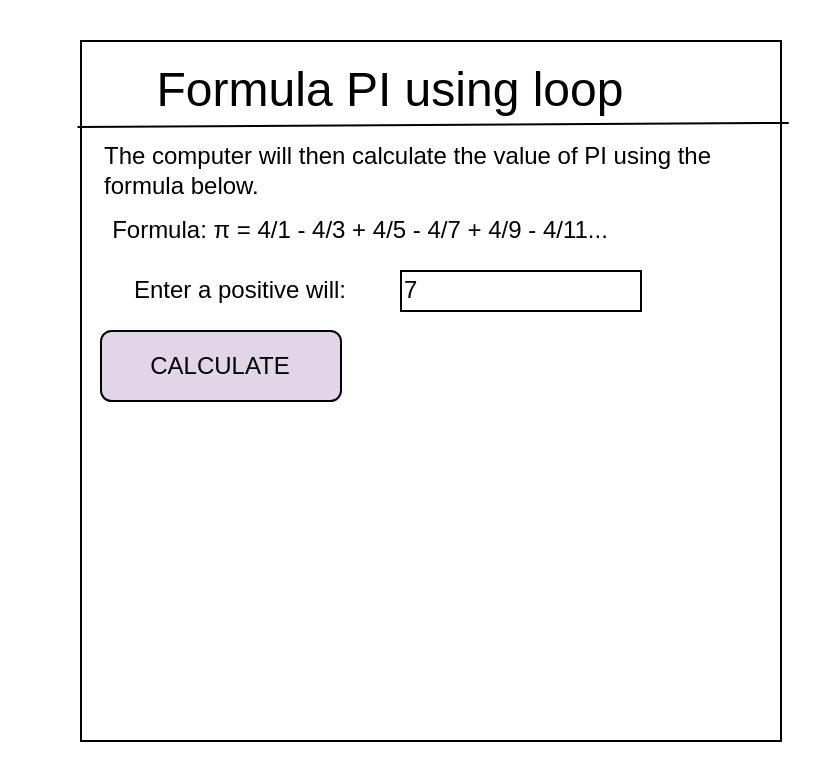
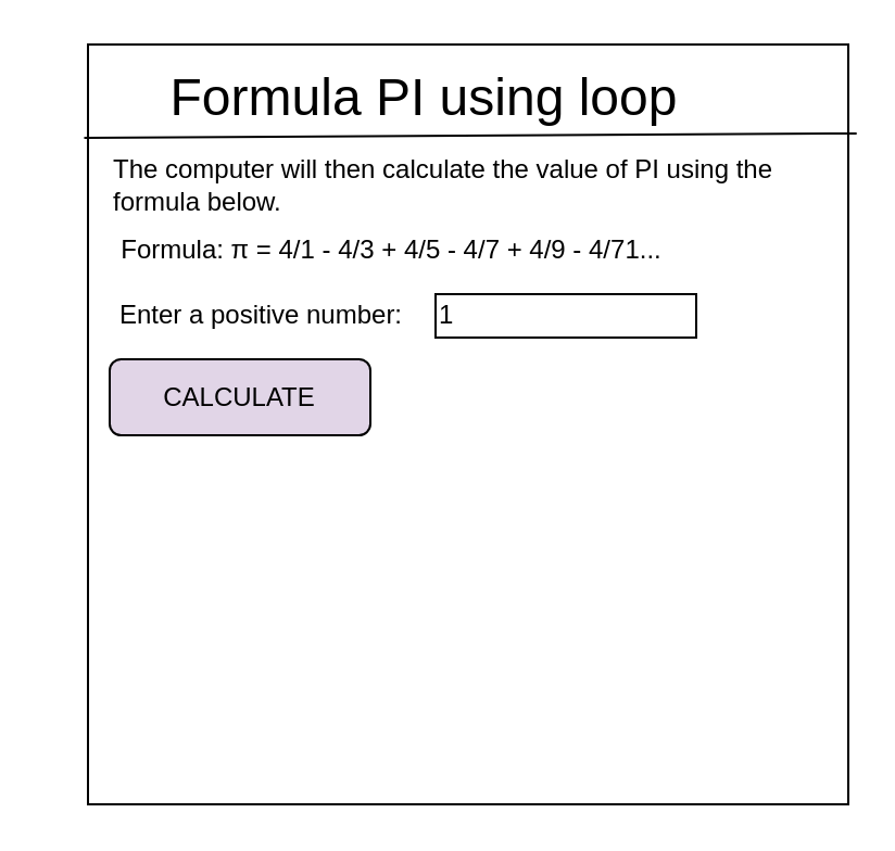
  <mxCell id="0" />
  <mxCell id="1" parent="0" />
  <mxCell id="2" value="" style="whiteSpace=wrap;html=1;aspect=fixed;" vertex="1" parent="1"><mxGeometry x="40" y="20" width="350" height="350" as="geometry" /></mxCell>
  <mxCell id="3" value="&lt;font style=&quot;font-size: 24px&quot;&gt;Formula PI using loop&lt;/font&gt;" style="text;html=1;strokeColor=none;fillColor=none;align=center;verticalAlign=middle;whiteSpace=wrap;rounded=0;" vertex="1" parent="1"><mxGeometry x="50" y="30" width="290" height="30" as="geometry" /></mxCell>
  <mxCell id="4" value="The computer will then calculate the value of PI using the formula below." style="text;html=1;strokeColor=none;fillColor=none;align=left;verticalAlign=middle;whiteSpace=wrap;rounded=0;" vertex="1" parent="1"><mxGeometry x="50" y="70" width="330" height="30" as="geometry" /></mxCell>
- <mxCell id="5" value="Formula: π = 4/1 - 4/3 + 4/5 - 4/7 + 4/9 - 4/11..." style="text;html=1;strokeColor=none;fillColor=none;align=center;verticalAlign=middle;whiteSpace=wrap;rounded=0;" vertex="1" parent="1"><mxGeometry x="30" y="100" width="300" height="30" as="geometry" /></mxCell>
+ <mxCell id="5" value="Formula: π = 4/1 - 4/3 + 4/5 - 4/7 + 4/9 - 4/71..." style="text;html=1;strokeColor=none;fillColor=none;align=center;verticalAlign=middle;whiteSpace=wrap;rounded=0;" vertex="1" parent="1"><mxGeometry x="30" y="100" width="300" height="30" as="geometry" /></mxCell>
  <mxCell id="6" value="" style="endArrow=none;html=1;exitX=-0.005;exitY=0.123;exitDx=0;exitDy=0;exitPerimeter=0;entryX=1.011;entryY=0.117;entryDx=0;entryDy=0;entryPerimeter=0;" edge="1" parent="1" source="2" target="2"><mxGeometry width="50" height="50" relative="1" as="geometry"><mxPoint x="50" y="160" as="sourcePoint" /><mxPoint x="100" y="110" as="targetPoint" /></mxGeometry></mxCell>
- <mxCell id="7" value="Enter a positive will:" style="text;html=1;strokeColor=none;fillColor=none;align=center;verticalAlign=middle;whiteSpace=wrap;rounded=0;" vertex="1" parent="1"><mxGeometry x="20" y="130" width="200" height="30" as="geometry" /></mxCell>
- <mxCell id="8" value="7" style="rounded=0;whiteSpace=wrap;html=1;align=left;" vertex="1" parent="1"><mxGeometry x="200" y="135" width="120" height="20" as="geometry" /></mxCell>
+ <mxCell id="7" value="Enter a positive number:" style="text;html=1;strokeColor=none;fillColor=none;align=center;verticalAlign=middle;whiteSpace=wrap;rounded=0;" vertex="1" parent="1"><mxGeometry x="20" y="130" width="200" height="30" as="geometry" /></mxCell>
+ <mxCell id="8" value="1" style="rounded=0;whiteSpace=wrap;html=1;align=left;" vertex="1" parent="1"><mxGeometry x="200" y="135" width="120" height="20" as="geometry" /></mxCell>
  <mxCell id="9" value="CALCULATE" style="rounded=1;whiteSpace=wrap;html=1;fillColor=#e1d5e7;" vertex="1" parent="1"><mxGeometry x="50" y="165" width="120" height="35" as="geometry" /></mxCell>
